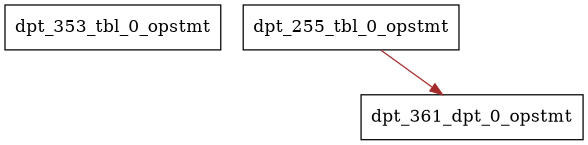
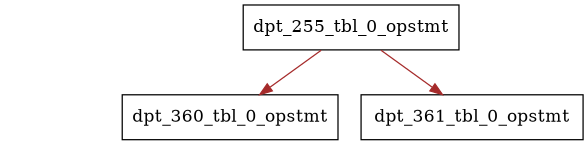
  digraph {
    node [shape=box]
    edge [color=brown]
-   dpt_353_tbl_0_opstmt
    n2 [label=dpt_255_tbl_0_opstmt]
-   dpt_361_tbl_0_opstmt [label=dpt_361_dpt_0_opstmt]
+   dpt_360_tbl_0_opstmt
+   dpt_361_tbl_0_opstmt
+   n2 -> dpt_360_tbl_0_opstmt
    n2 -> dpt_361_tbl_0_opstmt
  }
